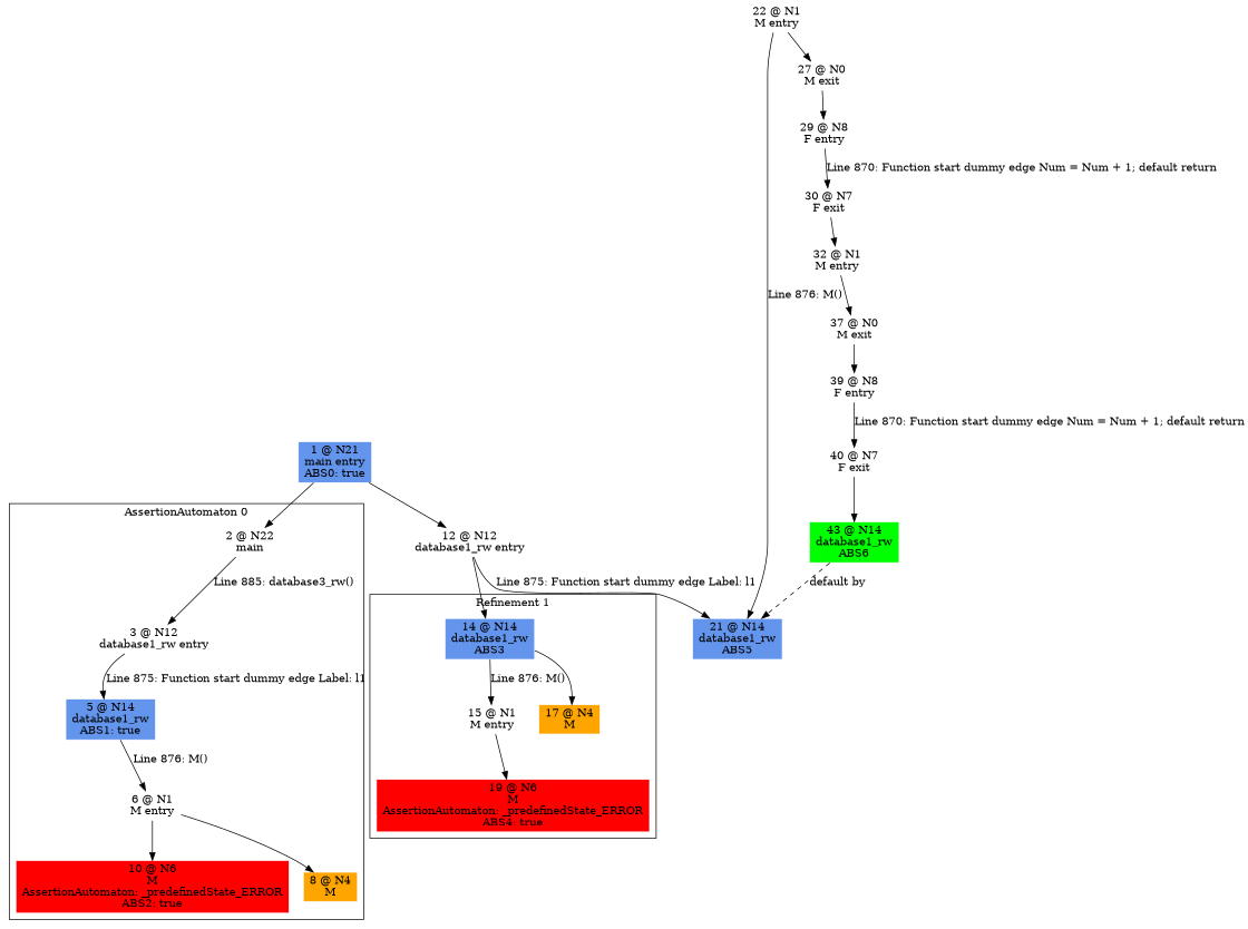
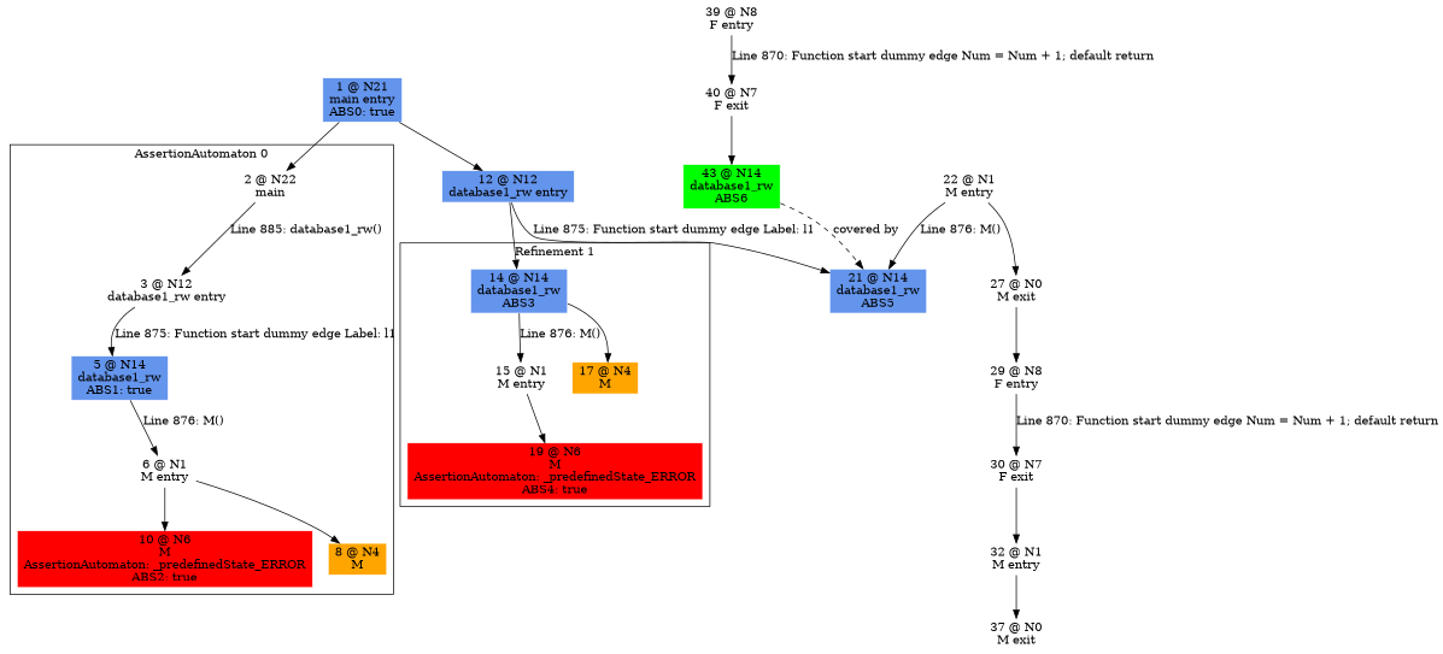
  digraph {
    node [color=white shape=box style=filled]
    n1 [label="2 @ N22\nmain"]
    n2 [label="3 @ N12\ndatabase1_rw entry"]
    n3 [fillcolor=cornflowerblue label="5 @ N14\ndatabase1_rw\nABS1: true"]
    n4 [label="6 @ N1\nM entry"]
    n5 [fillcolor=red label="10 @ N6\nM\nAssertionAutomaton: _predefinedState_ERROR\nABS2: true"]
    n6 [fillcolor=orange label="8 @ N4\nM"]
    n7 [fillcolor=cornflowerblue label="14 @ N14\ndatabase1_rw\nABS3"]
    n8 [label="15 @ N1\nM entry"]
    n9 [fillcolor=red label="19 @ N6\nM\nAssertionAutomaton: _predefinedState_ERROR\nABS4: true"]
    n10 [fillcolor=orange label="17 @ N4\nM"]
    n11 [fillcolor=cornflowerblue label="1 @ N21\nmain entry\nABS0: true"]
-   n12 [label="12 @ N12\ndatabase1_rw entry"]
+   n12 [label="12 @ N12\ndatabase1_rw entry" fillcolor=cornflowerblue]
    n13 [fillcolor=cornflowerblue label="21 @ N14\ndatabase1_rw\nABS5"]
    n14 [label="22 @ N1\nM entry"]
    n15 [label="27 @ N0\nM exit"]
    n16 [label="29 @ N8\nF entry"]
    n17 [label="30 @ N7\nF exit"]
    n18 [label="32 @ N1\nM entry"]
    n19 [label="37 @ N0\nM exit"]
    n20 [label="39 @ N8\nF entry"]
    n21 [label="40 @ N7\nF exit"]
    n22 [fillcolor=green label="43 @ N14\ndatabase1_rw\nABS6"]
    subgraph cluster_1 {
      label="AssertionAutomaton 0"
      n1
      n2
      n3
      n4
      n5
      n6
    }
    subgraph cluster_2 {
      label="Refinement 1"
      n7
      n8
      n9
      n10
    }
-   n1 -> n2 [label="Line 885: database3_rw()"]
+   n1 -> n2 [label="Line 885: database1_rw()"]
    n2 -> n3 [label="Line 875: Function start dummy edge Label: l1"]
    n3 -> n4 [label="Line 876: M()"]
    n4 -> n5
    n4 -> n6
    n7 -> n8 [label="Line 876: M()"]
    n7 -> n10
    n8 -> n9
    n11 -> n1
    n11 -> n12
    n12 -> n7
    n12 -> n13 [label="Line 875: Function start dummy edge Label: l1"]
    n14 -> n13 [label="Line 876: M()"]
    n14 -> n15
    n15 -> n16
    n16 -> n17 [label="Line 870: Function start dummy edge Num = Num + 1; default return"]
    n17 -> n18
    n18 -> n19
-   n19 -> n20
    n20 -> n21 [label="Line 870: Function start dummy edge Num = Num + 1; default return"]
    n21 -> n22
-   n22 -> n13 [label="default by" style=dashed weight=0]
+   n22 -> n13 [label="covered by" style=dashed weight=0]
  }
